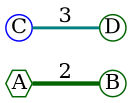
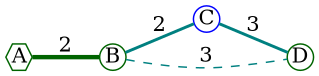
  graph {
    rankdir=LR
    node [color=darkgreen fixedsize=true shape=circle]
    edge [color=teal style=bold]
    A [height=0.25 shape=hexagon width=0.25]
    B [height=0.25 width=0.25]
    C [color=blue height=0.25 width=0.25]
    D [height=0.25 width=0.25]
    A -- B [color=darkgreen label=2 penwidth=3]
+   B -- C [label=2]
+   B -- D [label=3 style=dashed]
    C -- D [label=3]
  }
